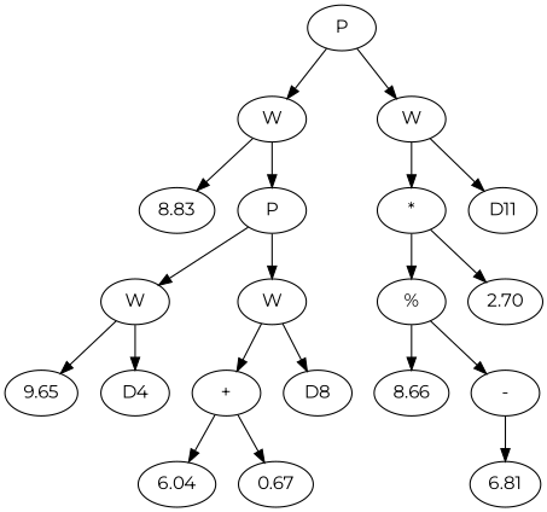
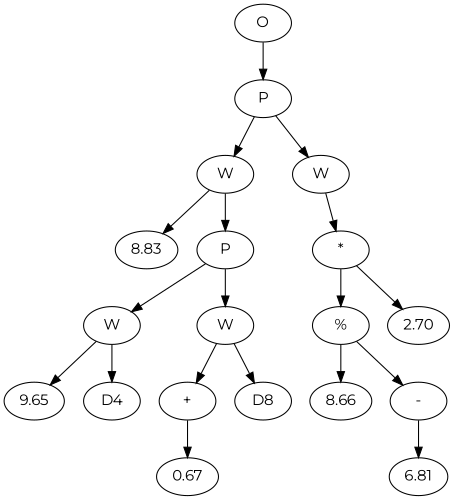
  digraph {
    fontname=Montserrat
    node [fontname=Montserrat]
    edge [fontname=Montserrat]
+   n1 [label=O]
    n2 [label=P]
    n3 [label=W]
    n4 [label=W]
    n5 [label=8.83]
    n6 [label=P]
    n7 [label="*"]
-   n8 [label=D11]
    n9 [label=W]
    n10 [label=W]
    n11 [label=9.65]
    n12 [label=D4]
    n13 [label="+"]
    n14 [label=D8]
-   n15 [label=6.04]
    n16 [label=0.67]
    n17 [label="%"]
    n18 [label=2.70]
    n19 [label=8.66]
    n20 [label="-"]
    n21 [label=6.81]
+   n1 -> n2
    n2 -> n3
    n2 -> n4
    n3 -> n5
    n3 -> n6
    n4 -> n7
-   n4 -> n8
    n6 -> n9
    n6 -> n10
    n7 -> n17
    n7 -> n18
    n9 -> n11
    n9 -> n12
    n10 -> n13
    n10 -> n14
-   n13 -> n15
    n13 -> n16
    n17 -> n19
    n17 -> n20
    n20 -> n21
  }
